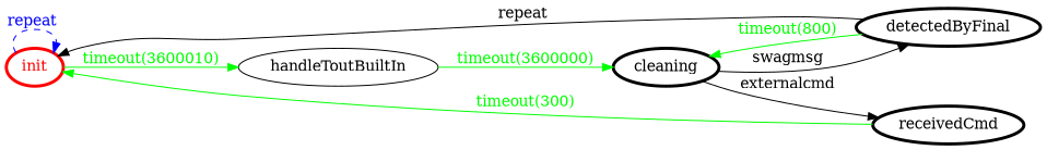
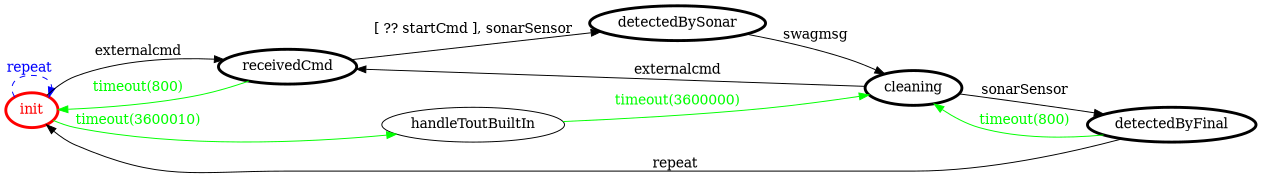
  digraph {
    rankdir=LR
    node [color=black fontcolor=black penwidth=3]
    edge [color=black fontcolor=black]
    init [color=red fontcolor=red]
    receivedCmd
    handleToutBuiltIn [color="" fontcolor="" penwidth=""]
+   detectedBySonar
    cleaning
    detectedByFinal
    init -> init [color=blue fontcolor=blue label="repeat " style=dashed]
+   init -> receivedCmd [label=externalcmd]
    init -> handleToutBuiltIn [color=green fontcolor=green label="timeout(3600010)"]
-   receivedCmd -> init [color=green fontcolor=green label="timeout(300)"]
+   receivedCmd -> init [color=green fontcolor=green label="timeout(800)"]
+   receivedCmd -> detectedBySonar [label="[ ?? startCmd ], sonarSensor"]
    handleToutBuiltIn -> cleaning [color=green fontcolor=green label="timeout(3600000)"]
+   detectedBySonar -> cleaning [label=swagmsg]
    cleaning -> receivedCmd [label=externalcmd]
-   cleaning -> detectedByFinal [label=swagmsg]
+   cleaning -> detectedByFinal [label=sonarSensor]
    detectedByFinal -> init [label="repeat "]
    detectedByFinal -> cleaning [color=green fontcolor=green label="timeout(800)"]
  }
